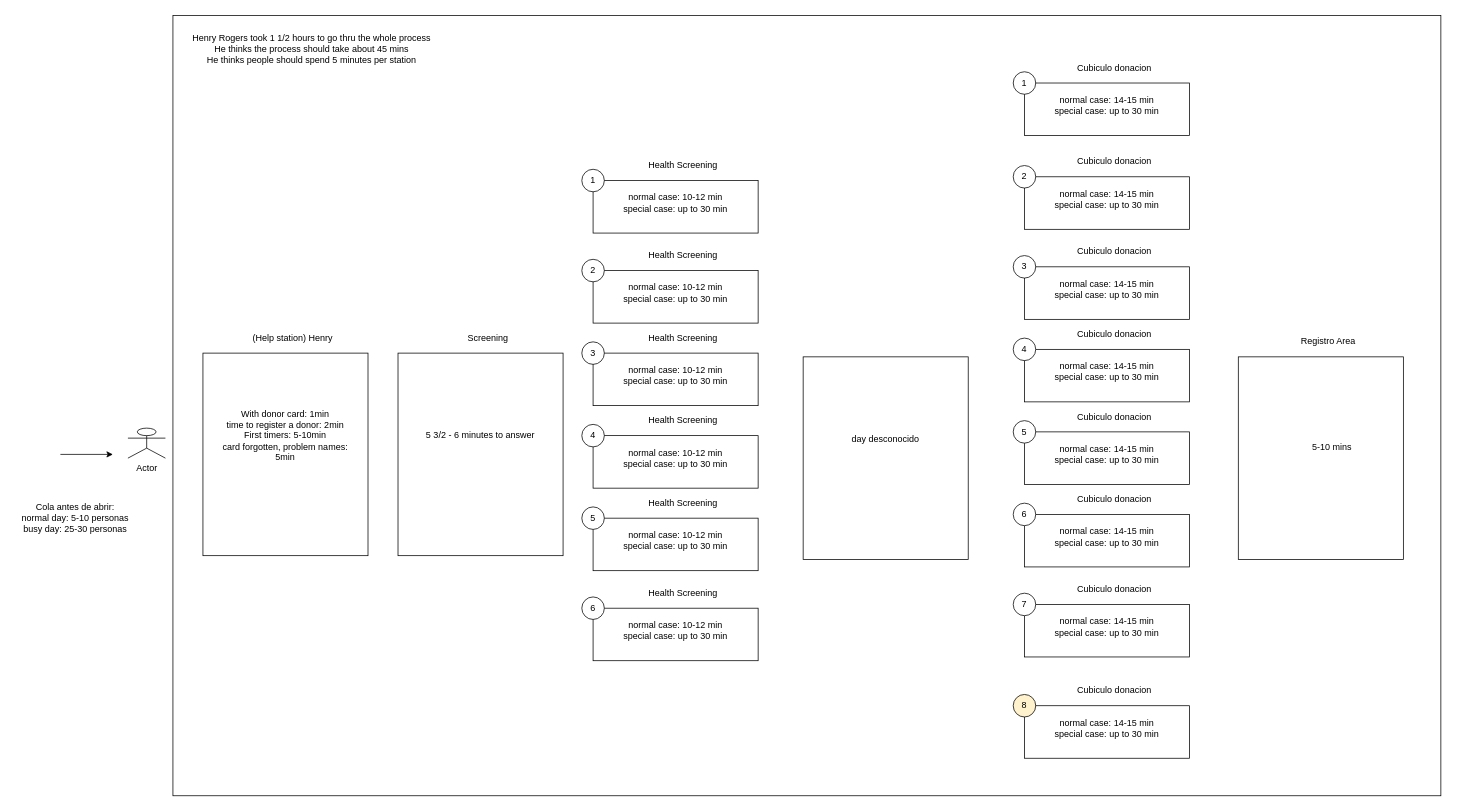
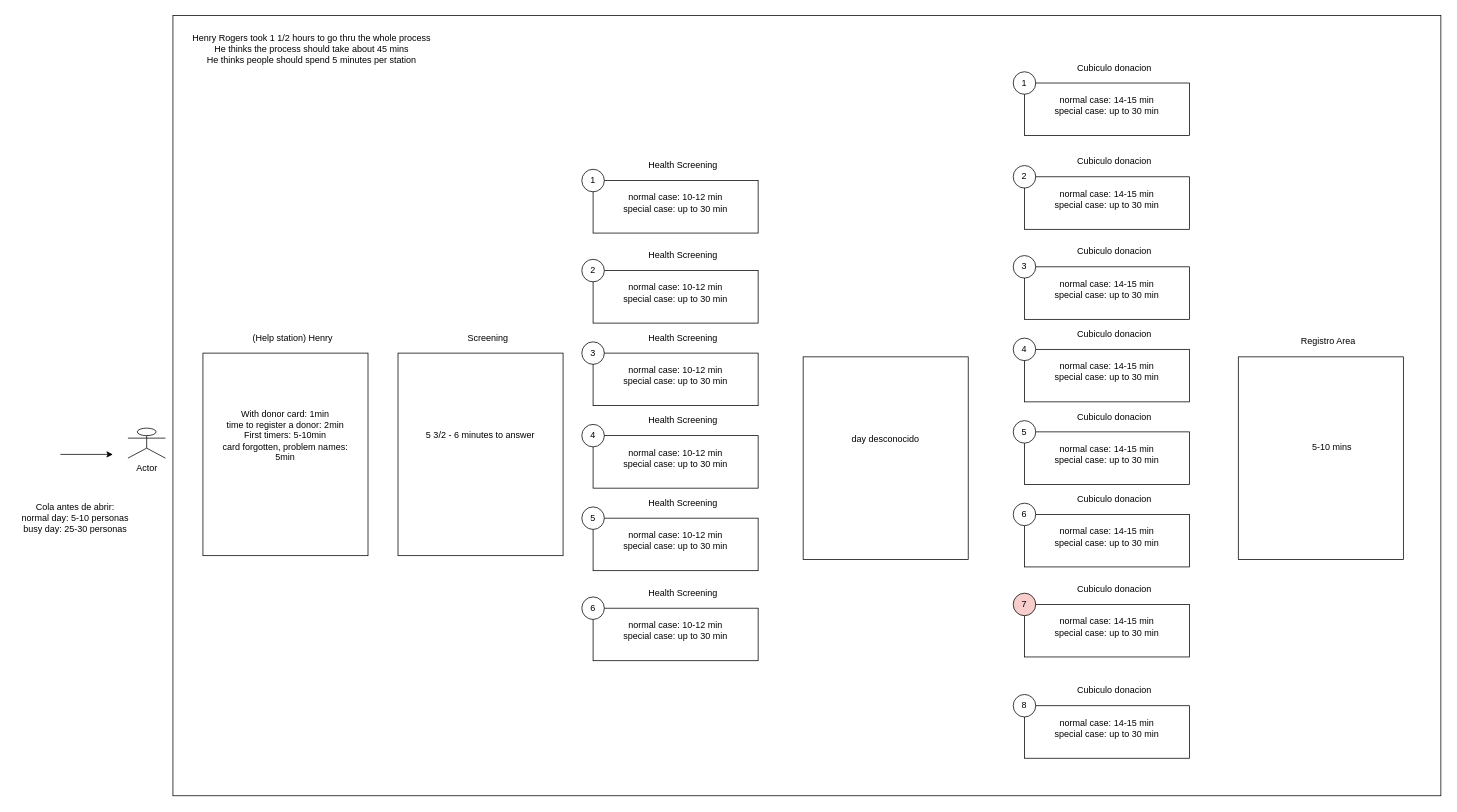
  <mxCell id="0" />
  <mxCell id="1" parent="0" />
  <mxCell id="2" value="" style="rounded=0;whiteSpace=wrap;html=1;" vertex="1" parent="1"><mxGeometry x="230" y="20" width="1690" height="1040" as="geometry" /></mxCell>
  <mxCell id="3" value="Actor" style="shape=umlActor;verticalLabelPosition=bottom;labelBackgroundColor=#ffffff;verticalAlign=top;html=1;outlineConnect=0;" vertex="1" parent="1"><mxGeometry x="170" y="570" width="50" height="40" as="geometry" /></mxCell>
  <mxCell id="4" value="" style="endArrow=classic;html=1;" edge="1" parent="1"><mxGeometry width="50" height="50" relative="1" as="geometry"><mxPoint x="80" y="605" as="sourcePoint" /><mxPoint x="150" y="605" as="targetPoint" /></mxGeometry></mxCell>
  <mxCell id="5" value="Cola antes de abrir:&lt;br&gt;normal day: 5-10 personas&lt;br&gt;busy day: 25-30 personas" style="text;html=1;strokeColor=none;fillColor=none;align=center;verticalAlign=middle;whiteSpace=wrap;rounded=0;" vertex="1" parent="1"><mxGeometry x="20" y="660" width="160" height="60" as="geometry" /></mxCell>
  <mxCell id="6" value="" style="rounded=0;whiteSpace=wrap;html=1;" vertex="1" parent="1"><mxGeometry x="270" y="470" width="220" height="270" as="geometry" /></mxCell>
  <mxCell id="7" value="(Help station) Henry" style="text;html=1;strokeColor=none;fillColor=none;align=center;verticalAlign=middle;whiteSpace=wrap;rounded=0;" vertex="1" parent="1"><mxGeometry x="310" y="440" width="160" height="20" as="geometry" /></mxCell>
  <mxCell id="8" value="With donor card: 1min&lt;br&gt;time to register a donor: 2min&lt;br&gt;First timers: 5-10min&lt;br&gt;card forgotten, problem names: 5min" style="text;html=1;strokeColor=none;fillColor=none;align=center;verticalAlign=middle;whiteSpace=wrap;rounded=0;" vertex="1" parent="1"><mxGeometry x="290" y="490" width="180" height="180" as="geometry" /></mxCell>
  <mxCell id="9" value="" style="rounded=0;whiteSpace=wrap;html=1;" vertex="1" parent="1"><mxGeometry x="530" y="470" width="220" height="270" as="geometry" /></mxCell>
  <mxCell id="10" value="Screening" style="text;html=1;strokeColor=none;fillColor=none;align=center;verticalAlign=middle;whiteSpace=wrap;rounded=0;" vertex="1" parent="1"><mxGeometry x="570" y="440" width="160" height="20" as="geometry" /></mxCell>
  <mxCell id="11" value="5 3/2 - 6 minutes to answer" style="text;html=1;strokeColor=none;fillColor=none;align=center;verticalAlign=middle;whiteSpace=wrap;rounded=0;" vertex="1" parent="1"><mxGeometry x="550" y="490" width="180" height="180" as="geometry" /></mxCell>
  <mxCell id="12" value="" style="rounded=0;whiteSpace=wrap;html=1;" vertex="1" parent="1"><mxGeometry x="790" y="470" width="220" height="70" as="geometry" /></mxCell>
  <mxCell id="13" value="Health Screening" style="text;html=1;strokeColor=none;fillColor=none;align=center;verticalAlign=middle;whiteSpace=wrap;rounded=0;" vertex="1" parent="1"><mxGeometry x="830" y="440" width="160" height="20" as="geometry" /></mxCell>
  <mxCell id="14" value="normal case: 10-12 min&lt;br&gt;special case: up to 30 min" style="text;html=1;strokeColor=none;fillColor=none;align=center;verticalAlign=middle;whiteSpace=wrap;rounded=0;" vertex="1" parent="1"><mxGeometry x="810" y="475" width="180" height="50" as="geometry" /></mxCell>
  <mxCell id="15" value="3" style="ellipse;whiteSpace=wrap;html=1;aspect=fixed;" vertex="1" parent="1"><mxGeometry x="775" y="455" width="30" height="30" as="geometry" /></mxCell>
  <mxCell id="16" value="" style="rounded=0;whiteSpace=wrap;html=1;" vertex="1" parent="1"><mxGeometry x="790" y="580" width="220" height="70" as="geometry" /></mxCell>
  <mxCell id="17" value="Health Screening" style="text;html=1;strokeColor=none;fillColor=none;align=center;verticalAlign=middle;whiteSpace=wrap;rounded=0;" vertex="1" parent="1"><mxGeometry x="830" y="550" width="160" height="20" as="geometry" /></mxCell>
  <mxCell id="18" value="normal case: 10-12 min&lt;br&gt;special case: up to 30 min" style="text;html=1;strokeColor=none;fillColor=none;align=center;verticalAlign=middle;whiteSpace=wrap;rounded=0;" vertex="1" parent="1"><mxGeometry x="810" y="585" width="180" height="50" as="geometry" /></mxCell>
  <mxCell id="19" value="4" style="ellipse;whiteSpace=wrap;html=1;aspect=fixed;" vertex="1" parent="1"><mxGeometry x="775" y="565" width="30" height="30" as="geometry" /></mxCell>
  <mxCell id="20" value="" style="rounded=0;whiteSpace=wrap;html=1;" vertex="1" parent="1"><mxGeometry x="790" y="690" width="220" height="70" as="geometry" /></mxCell>
  <mxCell id="21" value="Health Screening" style="text;html=1;strokeColor=none;fillColor=none;align=center;verticalAlign=middle;whiteSpace=wrap;rounded=0;" vertex="1" parent="1"><mxGeometry x="830" y="660" width="160" height="20" as="geometry" /></mxCell>
  <mxCell id="22" value="normal case: 10-12 min&lt;br&gt;special case: up to 30 min" style="text;html=1;strokeColor=none;fillColor=none;align=center;verticalAlign=middle;whiteSpace=wrap;rounded=0;" vertex="1" parent="1"><mxGeometry x="810" y="695" width="180" height="50" as="geometry" /></mxCell>
  <mxCell id="23" value="5" style="ellipse;whiteSpace=wrap;html=1;aspect=fixed;" vertex="1" parent="1"><mxGeometry x="775" y="675" width="30" height="30" as="geometry" /></mxCell>
  <mxCell id="24" value="" style="rounded=0;whiteSpace=wrap;html=1;" vertex="1" parent="1"><mxGeometry x="790" y="360" width="220" height="70" as="geometry" /></mxCell>
  <mxCell id="25" value="Health Screening" style="text;html=1;strokeColor=none;fillColor=none;align=center;verticalAlign=middle;whiteSpace=wrap;rounded=0;" vertex="1" parent="1"><mxGeometry x="830" y="330" width="160" height="20" as="geometry" /></mxCell>
  <mxCell id="26" value="normal case: 10-12 min&lt;br&gt;special case: up to 30 min" style="text;html=1;strokeColor=none;fillColor=none;align=center;verticalAlign=middle;whiteSpace=wrap;rounded=0;" vertex="1" parent="1"><mxGeometry x="810" y="365" width="180" height="50" as="geometry" /></mxCell>
  <mxCell id="27" value="2" style="ellipse;whiteSpace=wrap;html=1;aspect=fixed;" vertex="1" parent="1"><mxGeometry x="775" y="345" width="30" height="30" as="geometry" /></mxCell>
  <mxCell id="28" value="" style="rounded=0;whiteSpace=wrap;html=1;" vertex="1" parent="1"><mxGeometry x="790" y="810" width="220" height="70" as="geometry" /></mxCell>
  <mxCell id="29" value="Health Screening" style="text;html=1;strokeColor=none;fillColor=none;align=center;verticalAlign=middle;whiteSpace=wrap;rounded=0;" vertex="1" parent="1"><mxGeometry x="830" y="780" width="160" height="20" as="geometry" /></mxCell>
  <mxCell id="30" value="normal case: 10-12 min&lt;br&gt;special case: up to 30 min" style="text;html=1;strokeColor=none;fillColor=none;align=center;verticalAlign=middle;whiteSpace=wrap;rounded=0;" vertex="1" parent="1"><mxGeometry x="810" y="815" width="180" height="50" as="geometry" /></mxCell>
  <mxCell id="31" value="6" style="ellipse;whiteSpace=wrap;html=1;aspect=fixed;" vertex="1" parent="1"><mxGeometry x="775" y="795" width="30" height="30" as="geometry" /></mxCell>
  <mxCell id="32" value="" style="rounded=0;whiteSpace=wrap;html=1;" vertex="1" parent="1"><mxGeometry x="790" y="240" width="220" height="70" as="geometry" /></mxCell>
  <mxCell id="33" value="Health Screening" style="text;html=1;strokeColor=none;fillColor=none;align=center;verticalAlign=middle;whiteSpace=wrap;rounded=0;" vertex="1" parent="1"><mxGeometry x="830" y="210" width="160" height="20" as="geometry" /></mxCell>
  <mxCell id="34" value="normal case: 10-12 min&lt;br&gt;special case: up to 30 min" style="text;html=1;strokeColor=none;fillColor=none;align=center;verticalAlign=middle;whiteSpace=wrap;rounded=0;" vertex="1" parent="1"><mxGeometry x="810" y="245" width="180" height="50" as="geometry" /></mxCell>
  <mxCell id="35" value="1" style="ellipse;whiteSpace=wrap;html=1;aspect=fixed;" vertex="1" parent="1"><mxGeometry x="775" y="225" width="30" height="30" as="geometry" /></mxCell>
  <mxCell id="36" value="" style="rounded=0;whiteSpace=wrap;html=1;" vertex="1" parent="1"><mxGeometry x="1070" y="475" width="220" height="270" as="geometry" /></mxCell>
  <mxCell id="37" value="day desconocido" style="text;html=1;strokeColor=none;fillColor=none;align=center;verticalAlign=middle;whiteSpace=wrap;rounded=0;" vertex="1" parent="1"><mxGeometry x="1090" y="495" width="180" height="180" as="geometry" /></mxCell>
  <mxCell id="38" value="" style="rounded=0;whiteSpace=wrap;html=1;" vertex="1" parent="1"><mxGeometry x="1365" y="465" width="220" height="70" as="geometry" /></mxCell>
  <mxCell id="39" value="Cubiculo donacion" style="text;html=1;strokeColor=none;fillColor=none;align=center;verticalAlign=middle;whiteSpace=wrap;rounded=0;" vertex="1" parent="1"><mxGeometry x="1405" y="435" width="160" height="20" as="geometry" /></mxCell>
  <mxCell id="40" value="normal case: 14-15 min&lt;br&gt;special case: up to 30 min" style="text;html=1;strokeColor=none;fillColor=none;align=center;verticalAlign=middle;whiteSpace=wrap;rounded=0;" vertex="1" parent="1"><mxGeometry x="1385" y="470" width="180" height="50" as="geometry" /></mxCell>
  <mxCell id="41" value="4" style="ellipse;whiteSpace=wrap;html=1;aspect=fixed;" vertex="1" parent="1"><mxGeometry x="1350" y="450" width="30" height="30" as="geometry" /></mxCell>
  <mxCell id="42" value="" style="rounded=0;whiteSpace=wrap;html=1;" vertex="1" parent="1"><mxGeometry x="1365" y="575" width="220" height="70" as="geometry" /></mxCell>
  <mxCell id="43" value="Cubiculo donacion" style="text;html=1;strokeColor=none;fillColor=none;align=center;verticalAlign=middle;whiteSpace=wrap;rounded=0;" vertex="1" parent="1"><mxGeometry x="1405" y="545" width="160" height="20" as="geometry" /></mxCell>
  <mxCell id="44" value="normal case: 14-15 min&lt;br&gt;special case: up to 30 min" style="text;html=1;strokeColor=none;fillColor=none;align=center;verticalAlign=middle;whiteSpace=wrap;rounded=0;" vertex="1" parent="1"><mxGeometry x="1385" y="580" width="180" height="50" as="geometry" /></mxCell>
  <mxCell id="45" value="5" style="ellipse;whiteSpace=wrap;html=1;aspect=fixed;" vertex="1" parent="1"><mxGeometry x="1350" y="560" width="30" height="30" as="geometry" /></mxCell>
  <mxCell id="46" value="" style="rounded=0;whiteSpace=wrap;html=1;" vertex="1" parent="1"><mxGeometry x="1365" y="685" width="220" height="70" as="geometry" /></mxCell>
  <mxCell id="47" value="Cubiculo donacion" style="text;html=1;strokeColor=none;fillColor=none;align=center;verticalAlign=middle;whiteSpace=wrap;rounded=0;" vertex="1" parent="1"><mxGeometry x="1405" y="655" width="160" height="20" as="geometry" /></mxCell>
  <mxCell id="48" value="normal case: 14-15 min&lt;br&gt;special case: up to 30 min" style="text;html=1;strokeColor=none;fillColor=none;align=center;verticalAlign=middle;whiteSpace=wrap;rounded=0;" vertex="1" parent="1"><mxGeometry x="1385" y="690" width="180" height="50" as="geometry" /></mxCell>
  <mxCell id="49" value="6" style="ellipse;whiteSpace=wrap;html=1;aspect=fixed;" vertex="1" parent="1"><mxGeometry x="1350" y="670" width="30" height="30" as="geometry" /></mxCell>
  <mxCell id="50" value="" style="rounded=0;whiteSpace=wrap;html=1;" vertex="1" parent="1"><mxGeometry x="1365" y="355" width="220" height="70" as="geometry" /></mxCell>
  <mxCell id="51" value="Cubiculo donacion" style="text;html=1;strokeColor=none;fillColor=none;align=center;verticalAlign=middle;whiteSpace=wrap;rounded=0;" vertex="1" parent="1"><mxGeometry x="1405" y="325" width="160" height="20" as="geometry" /></mxCell>
  <mxCell id="52" value="normal case: 14-15 min&lt;br&gt;special case: up to 30 min" style="text;html=1;strokeColor=none;fillColor=none;align=center;verticalAlign=middle;whiteSpace=wrap;rounded=0;" vertex="1" parent="1"><mxGeometry x="1385" y="360" width="180" height="50" as="geometry" /></mxCell>
  <mxCell id="53" value="3" style="ellipse;whiteSpace=wrap;html=1;aspect=fixed;" vertex="1" parent="1"><mxGeometry x="1350" width="30" height="30" as="geometry" y="340" /></mxCell>
  <mxCell id="54" value="" style="rounded=0;whiteSpace=wrap;html=1;" vertex="1" parent="1"><mxGeometry x="1365" y="805" width="220" height="70" as="geometry" /></mxCell>
  <mxCell id="55" value="Cubiculo donacion" style="text;html=1;strokeColor=none;fillColor=none;align=center;verticalAlign=middle;whiteSpace=wrap;rounded=0;" vertex="1" parent="1"><mxGeometry x="1405" y="775" width="160" height="20" as="geometry" /></mxCell>
  <mxCell id="56" value="normal case: 14-15 min&lt;br&gt;special case: up to 30 min" style="text;html=1;strokeColor=none;fillColor=none;align=center;verticalAlign=middle;whiteSpace=wrap;rounded=0;" vertex="1" parent="1"><mxGeometry x="1385" y="810" width="180" height="50" as="geometry" /></mxCell>
- <mxCell id="57" value="7" style="ellipse;whiteSpace=wrap;html=1;aspect=fixed;" vertex="1" parent="1"><mxGeometry x="1350" y="790" width="30" height="30" as="geometry" /></mxCell>
+ <mxCell id="57" value="7" style="ellipse;whiteSpace=wrap;html=1;aspect=fixed;fillColor=#f8cecc;" vertex="1" parent="1"><mxGeometry x="1350" y="790" width="30" height="30" as="geometry" /></mxCell>
  <mxCell id="58" value="" style="rounded=0;whiteSpace=wrap;html=1;" vertex="1" parent="1"><mxGeometry x="1365" y="235" width="220" height="70" as="geometry" /></mxCell>
  <mxCell id="59" value="Cubiculo donacion" style="text;html=1;strokeColor=none;fillColor=none;align=center;verticalAlign=middle;whiteSpace=wrap;rounded=0;" vertex="1" parent="1"><mxGeometry x="1405" y="205" width="160" height="20" as="geometry" /></mxCell>
  <mxCell id="60" value="normal case: 14-15 min&lt;br&gt;special case: up to 30 min" style="text;html=1;strokeColor=none;fillColor=none;align=center;verticalAlign=middle;whiteSpace=wrap;rounded=0;" vertex="1" parent="1"><mxGeometry x="1385" y="240" width="180" height="50" as="geometry" /></mxCell>
  <mxCell id="61" value="2" style="ellipse;whiteSpace=wrap;html=1;aspect=fixed;" vertex="1" parent="1"><mxGeometry x="1350" y="220" width="30" height="30" as="geometry" /></mxCell>
  <mxCell id="62" value="" style="rounded=0;whiteSpace=wrap;html=1;" vertex="1" parent="1"><mxGeometry x="1365" y="940" width="220" height="70" as="geometry" /></mxCell>
  <mxCell id="63" value="Cubiculo donacion" style="text;html=1;strokeColor=none;fillColor=none;align=center;verticalAlign=middle;whiteSpace=wrap;rounded=0;" vertex="1" parent="1"><mxGeometry x="1405" y="910" width="160" height="20" as="geometry" /></mxCell>
  <mxCell id="64" value="normal case: 14-15 min&lt;br&gt;special case: up to 30 min" style="text;html=1;strokeColor=none;fillColor=none;align=center;verticalAlign=middle;whiteSpace=wrap;rounded=0;" vertex="1" parent="1"><mxGeometry x="1385" y="945" width="180" height="50" as="geometry" /></mxCell>
- <mxCell id="65" value="8" style="ellipse;whiteSpace=wrap;html=1;aspect=fixed;fillColor=#fff2cc;" vertex="1" parent="1"><mxGeometry x="1350" y="925" width="30" height="30" as="geometry" /></mxCell>
+ <mxCell id="65" value="8" style="ellipse;whiteSpace=wrap;html=1;aspect=fixed;" vertex="1" parent="1"><mxGeometry x="1350" y="925" width="30" height="30" as="geometry" /></mxCell>
  <mxCell id="66" value="" style="rounded=0;whiteSpace=wrap;html=1;" vertex="1" parent="1"><mxGeometry x="1365" y="110" width="220" height="70" as="geometry" /></mxCell>
  <mxCell id="67" value="Cubiculo donacion" style="text;html=1;strokeColor=none;fillColor=none;align=center;verticalAlign=middle;whiteSpace=wrap;rounded=0;" vertex="1" parent="1"><mxGeometry x="1405" y="80" width="160" height="20" as="geometry" /></mxCell>
  <mxCell id="68" value="normal case: 14-15 min&lt;br&gt;special case: up to 30 min" style="text;html=1;strokeColor=none;fillColor=none;align=center;verticalAlign=middle;whiteSpace=wrap;rounded=0;" vertex="1" parent="1"><mxGeometry x="1385" y="115" width="180" height="50" as="geometry" /></mxCell>
  <mxCell id="69" value="1" style="ellipse;whiteSpace=wrap;html=1;aspect=fixed;" vertex="1" parent="1"><mxGeometry x="1350" y="95" width="30" height="30" as="geometry" /></mxCell>
  <mxCell id="70" value="" style="rounded=0;whiteSpace=wrap;html=1;" vertex="1" parent="1"><mxGeometry x="1650" y="475" width="220" height="270" as="geometry" /></mxCell>
  <mxCell id="71" value="Registro Area" style="text;html=1;strokeColor=none;fillColor=none;align=center;verticalAlign=middle;whiteSpace=wrap;rounded=0;" vertex="1" parent="1"><mxGeometry x="1690" y="445" width="160" height="20" as="geometry" /></mxCell>
  <mxCell id="72" value="5-10 mins" style="text;html=1;strokeColor=none;fillColor=none;align=center;verticalAlign=middle;whiteSpace=wrap;rounded=0;" vertex="1" parent="1"><mxGeometry x="1685" y="505" width="180" height="180" as="geometry" /></mxCell>
  <mxCell id="73" value="Henry Rogers took 1 1/2 hours to go thru the whole process&lt;br&gt;He thinks the process should take about 45 mins&lt;br&gt;He thinks people should spend 5 minutes per station" style="text;html=1;strokeColor=none;fillColor=none;align=center;verticalAlign=middle;whiteSpace=wrap;rounded=0;" vertex="1" parent="1"><mxGeometry x="240" y="30" width="350" height="70" as="geometry" /></mxCell>
